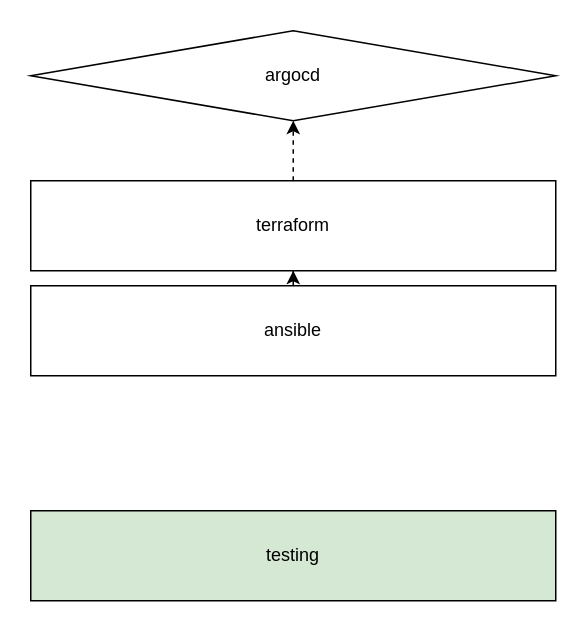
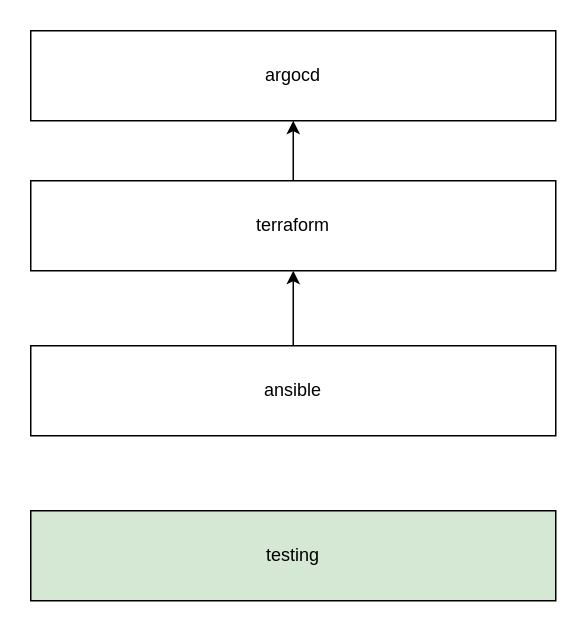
  <mxCell id="0" />
  <mxCell id="1" parent="0" />
  <mxCell id="2" value="testing" style="rounded=0;whiteSpace=wrap;html=1;fillColor=#d5e8d4;" parent="1" vertex="1"><mxGeometry x="20" y="340" width="350" height="60" as="geometry" /></mxCell>
  <mxCell id="3" value="" style="edgeStyle=orthogonalEdgeStyle;rounded=0;orthogonalLoop=1;jettySize=auto;html=1;" parent="1" source="4" target="6" edge="1"><mxGeometry relative="1" as="geometry" /></mxCell>
- <mxCell id="4" value="ansible" style="rounded=0;whiteSpace=wrap;html=1;" parent="1" vertex="1"><mxGeometry x="20" y="190" width="350" height="60" as="geometry" /></mxCell>
- <mxCell id="5" value="" style="edgeStyle=orthogonalEdgeStyle;rounded=0;orthogonalLoop=1;jettySize=auto;html=1;dashed=1;" parent="1" source="6" target="7" edge="1"><mxGeometry relative="1" as="geometry" /></mxCell>
+ <mxCell id="4" value="ansible" style="rounded=0;whiteSpace=wrap;html=1;" parent="1" vertex="1"><mxGeometry x="20" y="230" width="350" height="60" as="geometry" /></mxCell>
+ <mxCell id="5" value="" style="edgeStyle=orthogonalEdgeStyle;rounded=0;orthogonalLoop=1;jettySize=auto;html=1;" parent="1" source="6" target="7" edge="1"><mxGeometry relative="1" as="geometry" /></mxCell>
  <mxCell id="6" value="terraform" style="rounded=0;whiteSpace=wrap;html=1;" parent="1" vertex="1"><mxGeometry x="20" y="120" width="350" height="60" as="geometry" /></mxCell>
- <mxCell id="7" value="argocd" style="rhombus;whiteSpace=wrap;html=1;" parent="1" vertex="1"><mxGeometry x="20" y="20" width="350" height="60" as="geometry" /></mxCell>
+ <mxCell id="7" value="argocd" style="rounded=0;whiteSpace=wrap;html=1;" parent="1" vertex="1"><mxGeometry x="20" y="20" width="350" height="60" as="geometry" /></mxCell>
